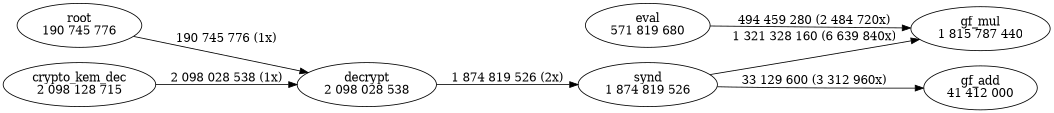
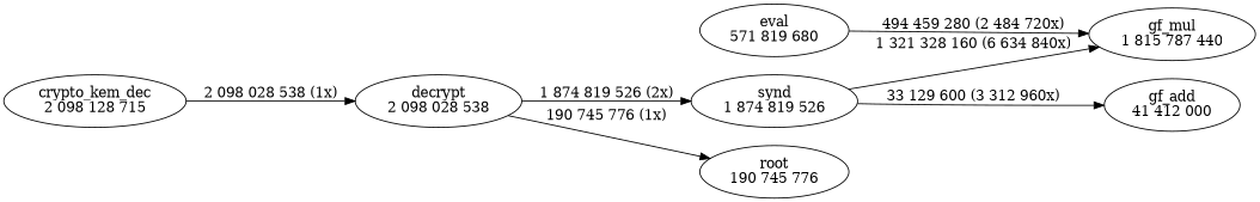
  digraph {
    rankdir=LR
    edge [weight=3]
    n1 [label="decrypt\n2 098 028 538"]
    n2 [label="synd\n1 874 819 526"]
    n3 [label="root\n190 745 776"]
    n4 [label="gf_mul\n1 815 787 440"]
    n5 [label="gf_add\n41 412 000"]
    n6 [label="eval\n571 819 680"]
    n7 [label="crypto_kem_dec\n2 098 128 715"]
    n1 -> n2 [label="1 874 819 526 (2x)"]
-   n3 -> n1 [label="190 745 776 (1x)" weight=2]
-   n2 -> n4 [label="1 321 328 160 (6 639 840x)"]
+   n1 -> n3 [label="190 745 776 (1x)" weight=2]
+   n2 -> n4 [label="1 321 328 160 (6 634 840x)"]
    n2 -> n5 [label="33 129 600 (3 312 960x)" weight=2]
    n6 -> n4 [label="494 459 280 (2 484 720x)" weight=2]
    n7 -> n1 [label="2 098 028 538 (1x)"]
  }
